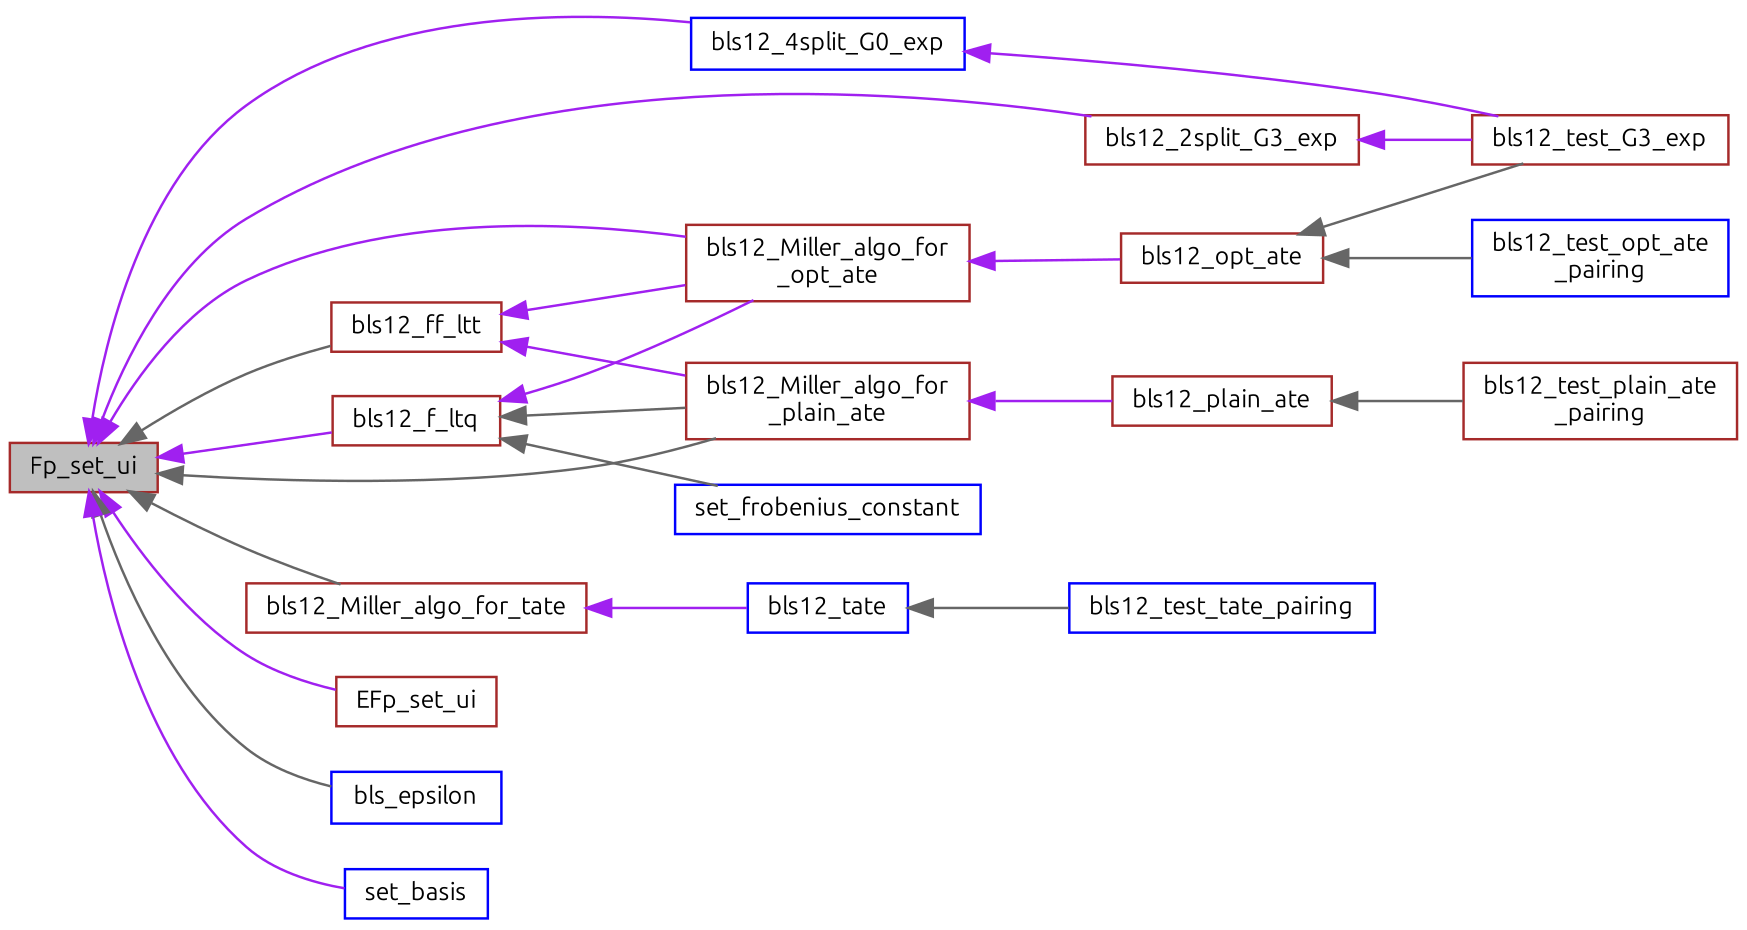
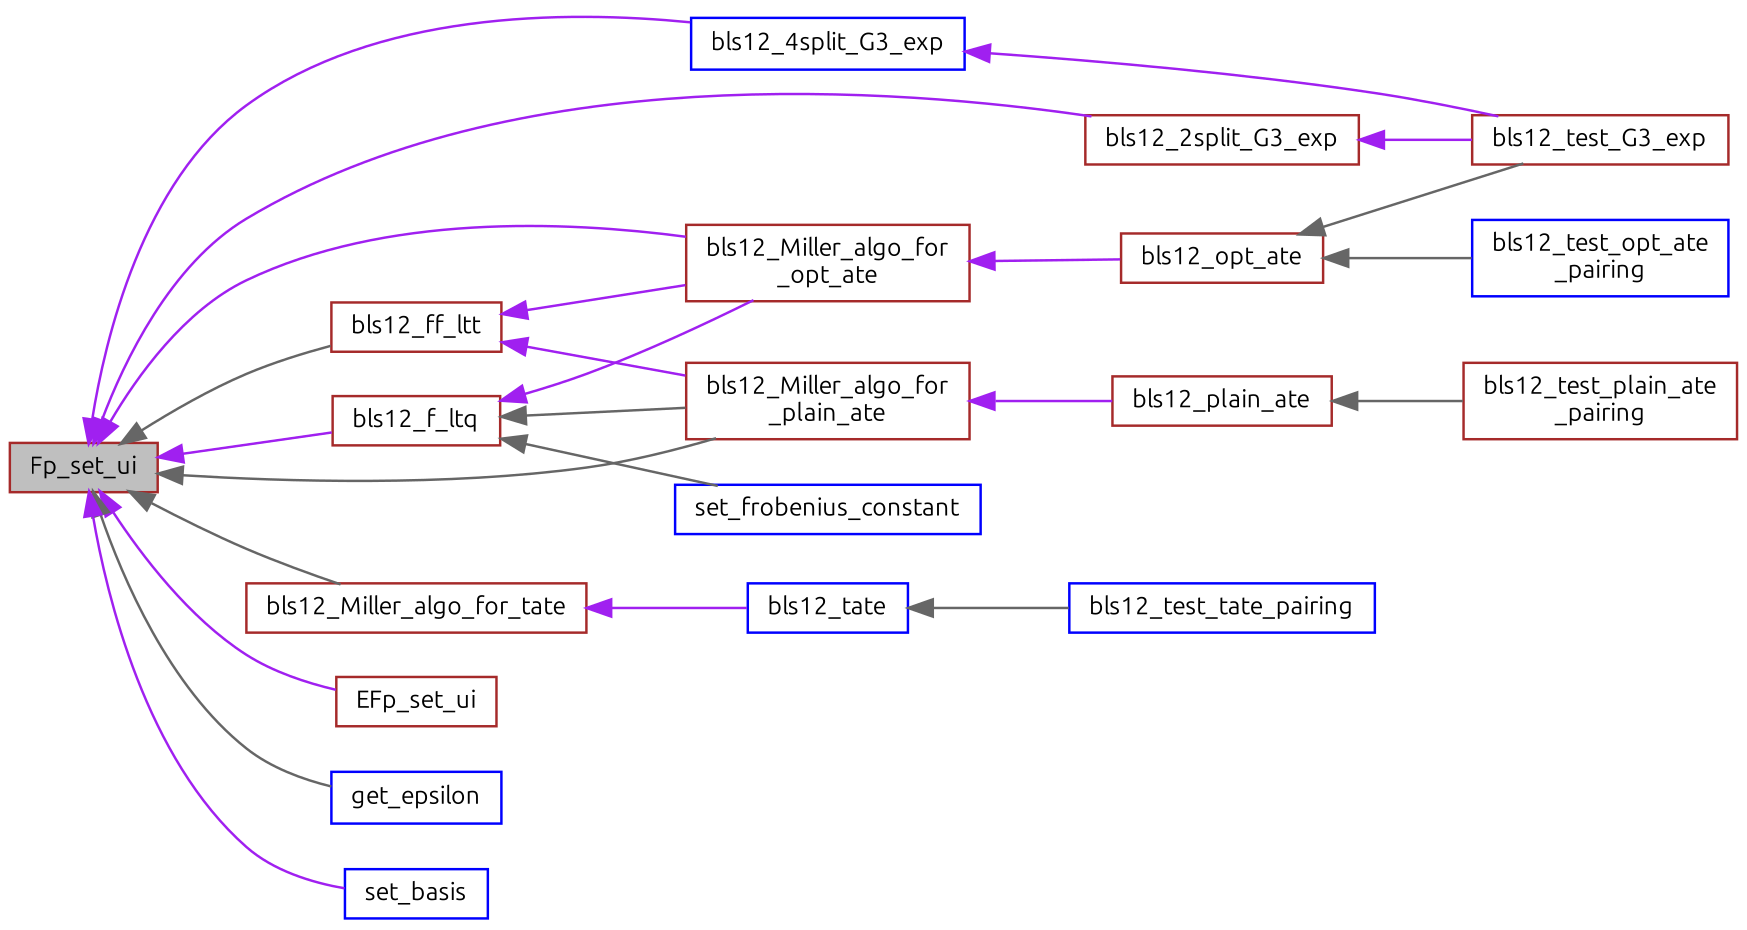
  digraph {
    fontname=Ubuntu
    rankdir=LR
    node [color=brown fillcolor=white fontname=Ubuntu fontsize=10 shape=record style=filled]
    edge [color=purple dir=back fontname=Ubuntu fontsize=10 labelfontname=Helvetica labelfontsize=10 style=solid]
    n1 [fillcolor=grey75 fontcolor=black height=0.2 label=Fp_set_ui width=0.4]
    n2 [height=0.2 label=bls12_2split_G3_exp width=0.4]
-   n3 [color=blue height=0.2 label=bls12_4split_G0_exp width=0.4]
+   n3 [color=blue height=0.2 label=bls12_4split_G3_exp width=0.4]
    n4 [height=0.2 label=bls12_f_ltq width=0.4]
    n5 [height=0.2 label="bls12_Miller_algo_for\l_opt_ate" width=0.4]
    n6 [height=0.2 label="bls12_Miller_algo_for\l_plain_ate" width=0.4]
    n7 [height=0.2 label=bls12_ff_ltt width=0.4]
    n8 [height=0.2 label=bls12_Miller_algo_for_tate width=0.4]
    n9 [height=0.2 label=EFp_set_ui width=0.4]
-   n10 [color=blue height=0.2 label=bls_epsilon width=0.4]
+   n10 [color=blue height=0.2 label=get_epsilon width=0.4]
    n11 [color=blue height=0.2 label=set_basis width=0.4]
    n12 [height=0.2 label=bls12_test_G3_exp width=0.4]
    n13 [color=blue height=0.2 label=set_frobenius_constant width=0.4]
    n14 [height=0.2 label=bls12_opt_ate width=0.4]
    n15 [height=0.2 label=bls12_plain_ate width=0.4]
    n16 [color=blue height=0.2 label=bls12_tate width=0.4]
    n17 [color=blue height=0.2 label="bls12_test_opt_ate\l_pairing" width=0.4]
    n18 [height=0.2 label="bls12_test_plain_ate\l_pairing" width=0.4]
    n19 [color=blue height=0.2 label=bls12_test_tate_pairing width=0.4]
    n1 -> n2
    n1 -> n3
    n1 -> n4
    n1 -> n5
    n1 -> n6 [color=gray40]
    n1 -> n7 [color=gray40]
    n1 -> n8 [color=gray40]
    n1 -> n9
    n1 -> n10 [color=gray40]
    n1 -> n11
    n2 -> n12
    n3 -> n12
    n4 -> n5
    n4 -> n6 [color=gray40]
    n4 -> n13 [color=gray40]
    n5 -> n14
    n6 -> n15
    n7 -> n5
    n7 -> n6
    n8 -> n16
    n14 -> n12 [color=gray40]
    n14 -> n17 [color=gray40]
    n15 -> n18 [color=gray40]
    n16 -> n19 [color=gray40]
  }
